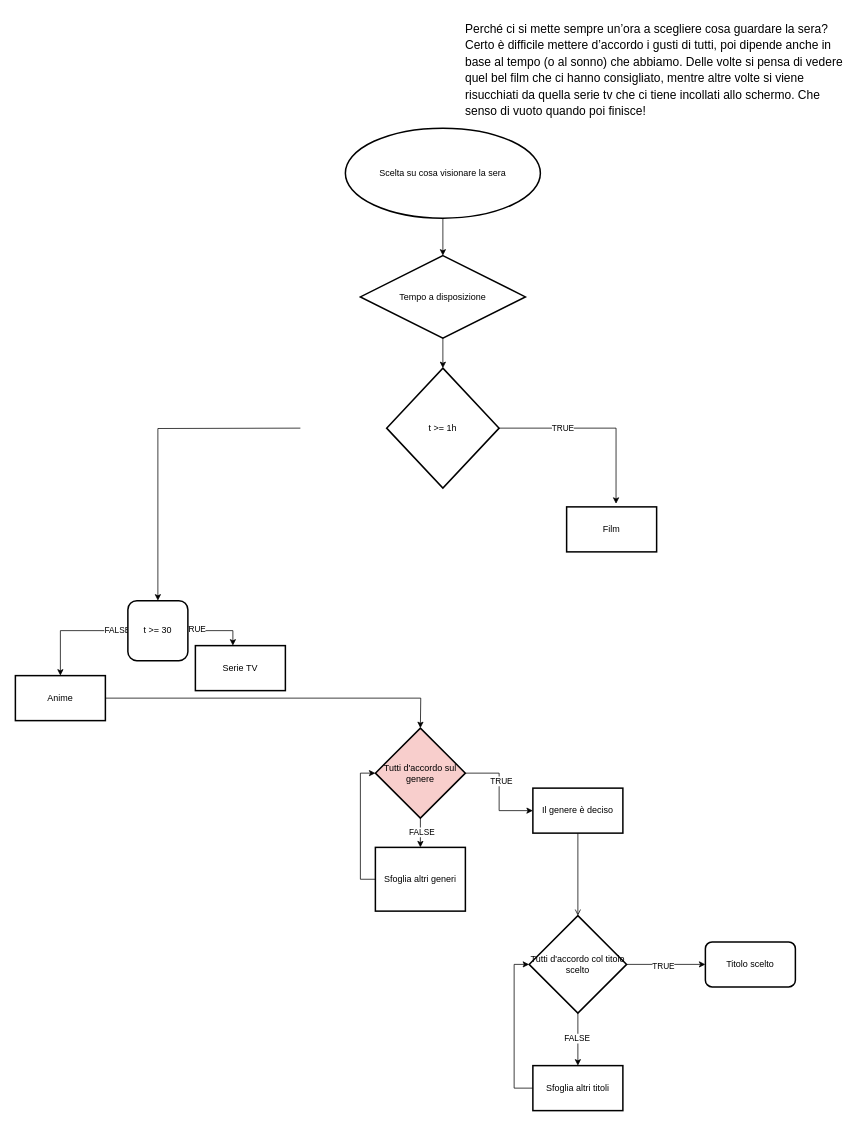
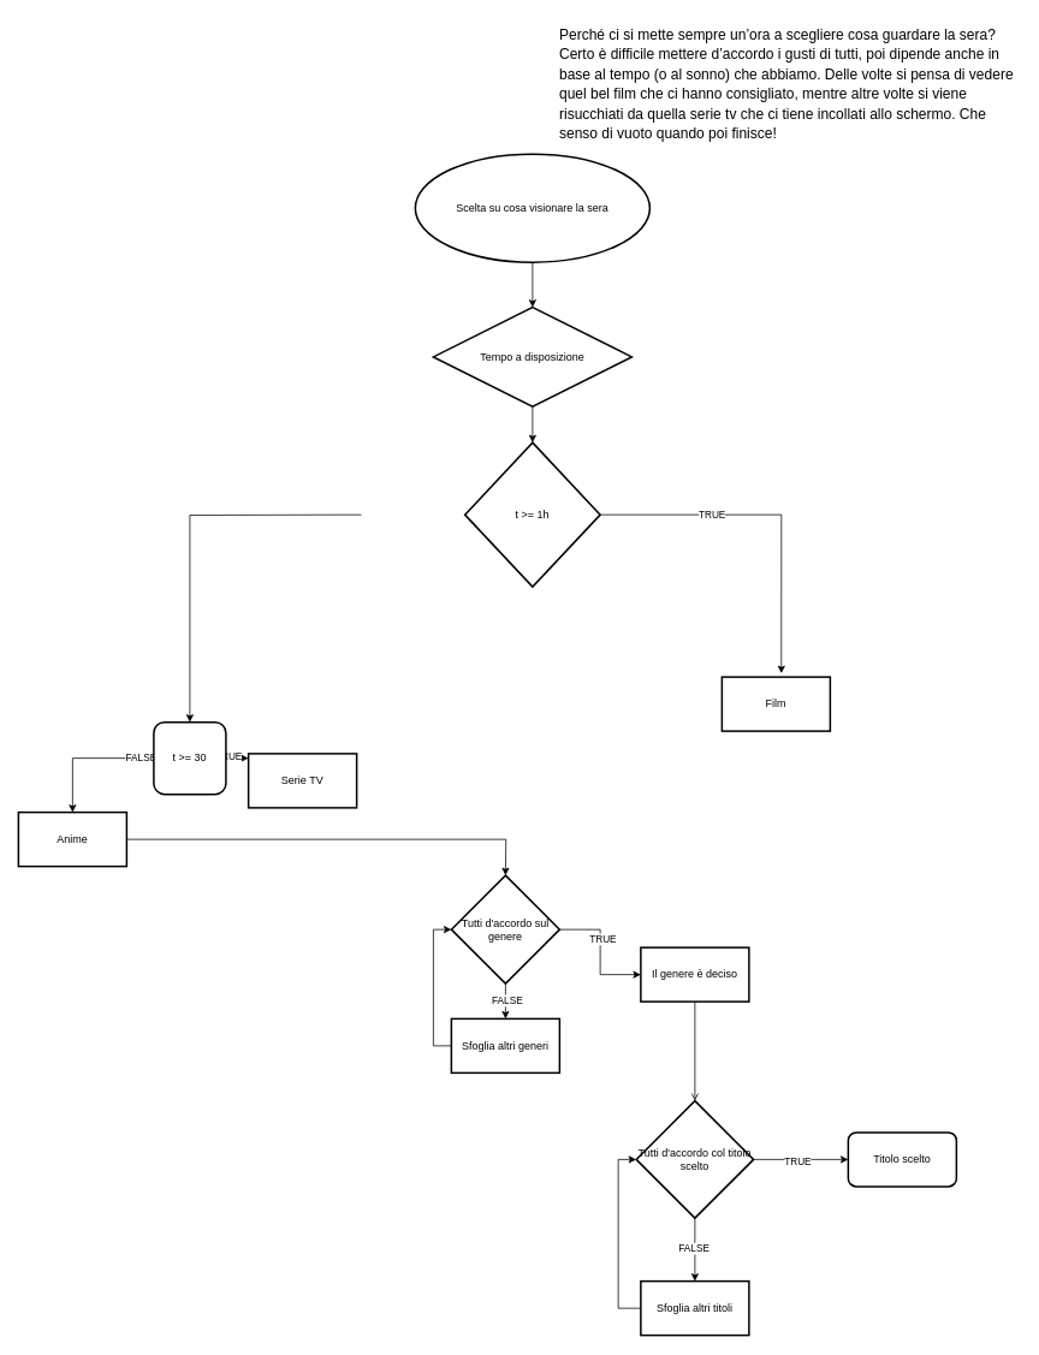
  <mxCell id="0" />
  <mxCell id="1" parent="0" />
  <mxCell id="2" value="&lt;b style=&quot;font-weight:normal;&quot; id=&quot;docs-internal-guid-7942f7b9-7fff-d7cf-f2d4-40ea38739836&quot;&gt;&lt;p dir=&quot;ltr&quot; style=&quot;line-height:1.38;margin-left: 36pt;margin-top:0pt;margin-bottom:0pt;&quot;&gt;&lt;span style=&quot;font-size:12pt;font-family:Arial,sans-serif;color:#000000;background-color:transparent;font-weight:400;font-style:normal;font-variant:normal;text-decoration:none;vertical-align:baseline;white-space:pre;white-space:pre-wrap;&quot;&gt;Perché ci si mette sempre un’ora a scegliere cosa guardare la sera? Certo è difficile mettere d’accordo i gusti di tutti, poi dipende anche in base al tempo (o al sonno) che abbiamo. Delle volte si pensa di vedere quel bel film che ci hanno consigliato, mentre altre volte si viene risucchiati da quella serie tv che ci tiene incollati allo schermo. Che senso di vuoto quando poi finisce!&amp;nbsp;&lt;/span&gt;&lt;/p&gt;&lt;/b&gt;&lt;br class=&quot;Apple-interchange-newline&quot;&gt;" style="text;whiteSpace=wrap;html=1;" vertex="1" parent="1"><mxGeometry x="570" width="560" height="170" as="geometry" y="20" /></mxCell>
  <mxCell id="3" value="" style="edgeStyle=orthogonalEdgeStyle;rounded=0;orthogonalLoop=1;jettySize=auto;html=1;" edge="1" parent="1" source="4" target="9"><mxGeometry relative="1" as="geometry" /></mxCell>
  <mxCell id="4" value="Scelta su cosa visionare la sera" style="strokeWidth=2;html=1;shape=mxgraph.flowchart.start_1;whiteSpace=wrap;" vertex="1" parent="1"><mxGeometry x="460" y="170" width="260" height="120" as="geometry" /></mxCell>
  <mxCell id="5" value="" style="edgeStyle=orthogonalEdgeStyle;rounded=0;orthogonalLoop=1;jettySize=auto;html=1;entryX=0.549;entryY=-0.069;entryDx=0;entryDy=0;entryPerimeter=0;" edge="1" parent="1" source="7" target="11"><mxGeometry relative="1" as="geometry"><mxPoint x="905" y="670" as="targetPoint" /></mxGeometry></mxCell>
  <mxCell id="6" value="TRUE" style="edgeLabel;html=1;align=center;verticalAlign=middle;resizable=0;points=[];" vertex="1" connectable="0" parent="5"><mxGeometry x="-0.346" y="1" relative="1" as="geometry"><mxPoint as="offset" /></mxGeometry></mxCell>
  <mxCell id="7" value="t &amp;gt;= 1h" style="strokeWidth=2;html=1;shape=mxgraph.flowchart.decision;whiteSpace=wrap;" vertex="1" parent="1"><mxGeometry x="515" y="490" width="150" height="160" as="geometry" /></mxCell>
  <mxCell id="8" value="" style="edgeStyle=orthogonalEdgeStyle;rounded=0;orthogonalLoop=1;jettySize=auto;html=1;" edge="1" parent="1" source="9" target="7"><mxGeometry relative="1" as="geometry" /></mxCell>
  <mxCell id="9" value="Tempo a disposizione" style="rhombus;whiteSpace=wrap;html=1;strokeWidth=2;" vertex="1" parent="1"><mxGeometry x="480" y="340" width="220" height="110" as="geometry" /></mxCell>
  <mxCell id="10" value="" style="edgeStyle=orthogonalEdgeStyle;rounded=0;orthogonalLoop=1;jettySize=auto;html=1;" edge="1" parent="1" target="16"><mxGeometry relative="1" as="geometry"><mxPoint x="400" y="570" as="sourcePoint" /></mxGeometry></mxCell>
- <mxCell id="11" value="Film" style="whiteSpace=wrap;html=1;strokeWidth=2;" vertex="1" parent="1"><mxGeometry x="755" y="675" width="120" height="60" as="geometry" /></mxCell>
+ <mxCell id="11" value="Film" style="whiteSpace=wrap;html=1;strokeWidth=2;" vertex="1" parent="1"><mxGeometry x="800" y="750" width="120" height="60" as="geometry" /></mxCell>
  <mxCell id="12" value="" style="edgeStyle=orthogonalEdgeStyle;rounded=0;orthogonalLoop=1;jettySize=auto;html=1;" edge="1" parent="1" source="16" target="17"><mxGeometry relative="1" as="geometry"><Array as="points"><mxPoint x="310" y="840" /></Array></mxGeometry></mxCell>
  <mxCell id="13" value="TRUE" style="edgeLabel;html=1;align=center;verticalAlign=middle;resizable=0;points=[];" vertex="1" connectable="0" parent="12"><mxGeometry x="-0.808" y="3" relative="1" as="geometry"><mxPoint as="offset" /></mxGeometry></mxCell>
  <mxCell id="14" value="" style="edgeStyle=orthogonalEdgeStyle;rounded=0;orthogonalLoop=1;jettySize=auto;html=1;" edge="1" parent="1" source="16" target="19"><mxGeometry relative="1" as="geometry"><Array as="points"><mxPoint x="80" y="840" /></Array></mxGeometry></mxCell>
  <mxCell id="15" value="FALSE" style="edgeLabel;html=1;align=center;verticalAlign=middle;resizable=0;points=[];" vertex="1" connectable="0" parent="14"><mxGeometry x="-0.795" y="-2" relative="1" as="geometry"><mxPoint as="offset" /></mxGeometry></mxCell>
  <mxCell id="16" value="t &amp;gt;= 30" style="whiteSpace=wrap;html=1;strokeWidth=2;rounded=1;" vertex="1" parent="1"><mxGeometry x="170" y="800" width="80" height="80" as="geometry" /></mxCell>
- <mxCell id="17" value="Serie TV" style="whiteSpace=wrap;html=1;strokeWidth=2;" vertex="1" parent="1"><mxGeometry x="260" y="860" width="120" height="60" as="geometry" /></mxCell>
+ <mxCell id="17" value="Serie TV" style="whiteSpace=wrap;html=1;strokeWidth=2;" vertex="1" parent="1"><mxGeometry x="275" y="835" width="120" height="60" as="geometry" /></mxCell>
  <mxCell id="18" style="edgeStyle=orthogonalEdgeStyle;rounded=0;orthogonalLoop=1;jettySize=auto;html=1;" edge="1" parent="1" source="19"><mxGeometry relative="1" as="geometry"><mxPoint x="560" y="970" as="targetPoint" /></mxGeometry></mxCell>
  <mxCell id="19" value="Anime" style="whiteSpace=wrap;html=1;strokeWidth=2;" vertex="1" parent="1"><mxGeometry x="20" y="900" width="120" height="60" as="geometry" /></mxCell>
  <mxCell id="20" value="" style="edgeStyle=orthogonalEdgeStyle;rounded=0;orthogonalLoop=1;jettySize=auto;html=1;" edge="1" parent="1" source="24" target="26"><mxGeometry relative="1" as="geometry" /></mxCell>
  <mxCell id="21" value="TRUE" style="edgeLabel;html=1;align=center;verticalAlign=middle;resizable=0;points=[];" vertex="1" connectable="0" parent="20"><mxGeometry x="-0.208" y="2" relative="1" as="geometry"><mxPoint as="offset" /></mxGeometry></mxCell>
  <mxCell id="22" value="" style="edgeStyle=orthogonalEdgeStyle;rounded=0;orthogonalLoop=1;jettySize=auto;html=1;" edge="1" parent="1" source="24" target="28"><mxGeometry relative="1" as="geometry" /></mxCell>
  <mxCell id="23" value="FALSE" style="edgeLabel;html=1;align=center;verticalAlign=middle;resizable=0;points=[];" vertex="1" connectable="0" parent="22"><mxGeometry x="-0.117" y="1" relative="1" as="geometry"><mxPoint as="offset" /></mxGeometry></mxCell>
- <mxCell id="24" value="Tutti d'accordo sul genere" style="rhombus;whiteSpace=wrap;html=1;strokeWidth=2;fillColor=#f8cecc;" vertex="1" parent="1"><mxGeometry x="500" y="970" width="120" height="120" as="geometry" /></mxCell>
+ <mxCell id="24" value="Tutti d'accordo sul genere" style="rhombus;whiteSpace=wrap;html=1;strokeWidth=2;" vertex="1" parent="1"><mxGeometry x="500" y="970" width="120" height="120" as="geometry" /></mxCell>
  <mxCell id="25" value="" style="edgeStyle=orthogonalEdgeStyle;rounded=0;orthogonalLoop=1;jettySize=auto;html=1;endArrow=open;" edge="1" parent="1" source="26" target="33"><mxGeometry relative="1" as="geometry" /></mxCell>
  <mxCell id="26" value="Il genere è deciso" style="whiteSpace=wrap;html=1;strokeWidth=2;" vertex="1" parent="1"><mxGeometry x="710" y="1050" width="120" height="60" as="geometry" /></mxCell>
  <mxCell id="27" style="edgeStyle=orthogonalEdgeStyle;rounded=0;orthogonalLoop=1;jettySize=auto;html=1;exitX=0;exitY=0.5;exitDx=0;exitDy=0;entryX=0;entryY=0.5;entryDx=0;entryDy=0;" edge="1" parent="1" source="28" target="24"><mxGeometry relative="1" as="geometry" /></mxCell>
- <mxCell id="28" value="Sfoglia altri generi" style="whiteSpace=wrap;html=1;strokeWidth=2;" vertex="1" parent="1"><mxGeometry x="500" y="1129" width="120" height="85" as="geometry" /></mxCell>
+ <mxCell id="28" value="Sfoglia altri generi" style="whiteSpace=wrap;html=1;strokeWidth=2;" vertex="1" parent="1"><mxGeometry x="500" y="1129" width="120" height="60" as="geometry" /></mxCell>
  <mxCell id="29" value="" style="edgeStyle=orthogonalEdgeStyle;rounded=0;orthogonalLoop=1;jettySize=auto;html=1;" edge="1" parent="1" source="33" target="34"><mxGeometry relative="1" as="geometry" /></mxCell>
  <mxCell id="30" value="TRUE" style="edgeLabel;html=1;align=center;verticalAlign=middle;resizable=0;points=[];" vertex="1" connectable="0" parent="29"><mxGeometry x="-0.095" y="-2" relative="1" as="geometry"><mxPoint as="offset" /></mxGeometry></mxCell>
  <mxCell id="31" value="" style="edgeStyle=orthogonalEdgeStyle;rounded=0;orthogonalLoop=1;jettySize=auto;html=1;" edge="1" parent="1" source="33" target="36"><mxGeometry relative="1" as="geometry" /></mxCell>
  <mxCell id="32" value="FALSE" style="edgeLabel;html=1;align=center;verticalAlign=middle;resizable=0;points=[];" vertex="1" connectable="0" parent="31"><mxGeometry x="-0.048" y="-2" relative="1" as="geometry"><mxPoint as="offset" /></mxGeometry></mxCell>
  <mxCell id="33" value="Tutti d'accordo col titolo scelto" style="rhombus;whiteSpace=wrap;html=1;strokeWidth=2;" vertex="1" parent="1"><mxGeometry x="705" y="1220" width="130" height="130" as="geometry" /></mxCell>
  <mxCell id="34" value="Titolo scelto" style="whiteSpace=wrap;html=1;strokeWidth=2;rounded=1;" vertex="1" parent="1"><mxGeometry x="940" y="1255" width="120" height="60" as="geometry" /></mxCell>
  <mxCell id="35" style="edgeStyle=orthogonalEdgeStyle;rounded=0;orthogonalLoop=1;jettySize=auto;html=1;exitX=0;exitY=0.5;exitDx=0;exitDy=0;entryX=0;entryY=0.5;entryDx=0;entryDy=0;" edge="1" parent="1" source="36" target="33"><mxGeometry relative="1" as="geometry" /></mxCell>
  <mxCell id="36" value="Sfoglia altri titoli" style="whiteSpace=wrap;html=1;strokeWidth=2;" vertex="1" parent="1"><mxGeometry x="710" y="1420" width="120" height="60" as="geometry" /></mxCell>
